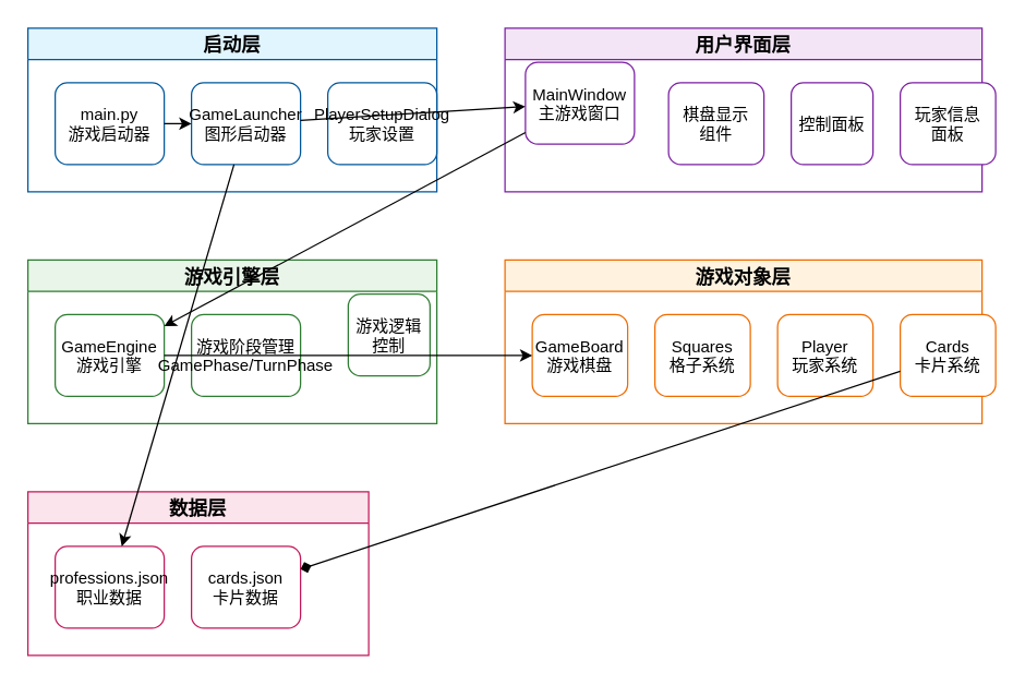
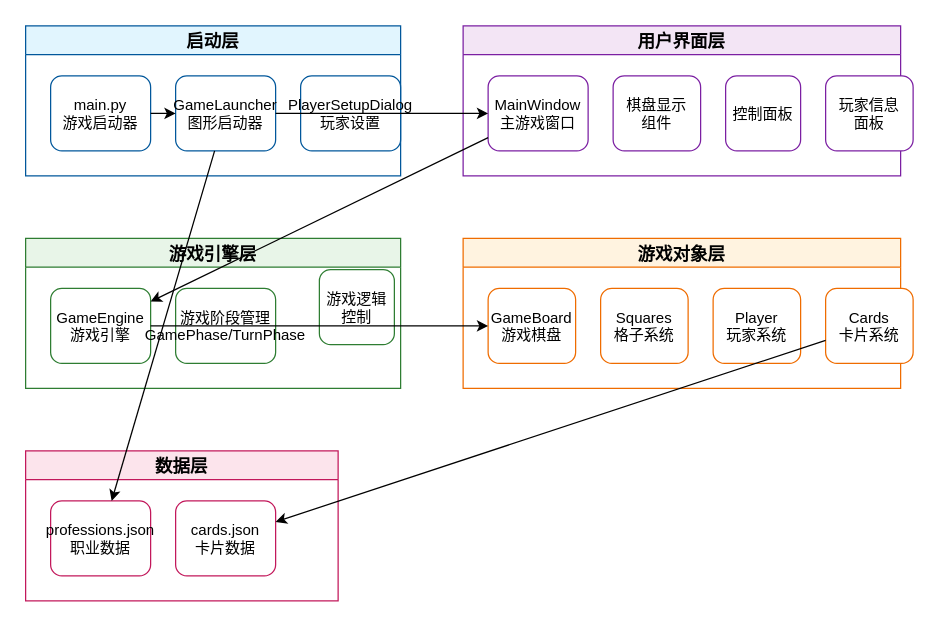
  <mxCell id="0" />
  <mxCell id="1" parent="0" />
  <mxCell id="2" value="启动层" style="swimlane;fillColor=#e1f5fe;strokeColor=#01579b;fontStyle=1;fontSize=14;" vertex="1" parent="1"><mxGeometry x="20" y="20" width="300" height="120" as="geometry" /></mxCell>
  <mxCell id="3" value="main.py&#10;游戏启动器" style="rounded=1;fillColor=#ffffff;strokeColor=#01579b;" vertex="1" parent="2"><mxGeometry x="20" y="40" width="80" height="60" as="geometry" /></mxCell>
  <mxCell id="4" value="GameLauncher&#10;图形启动器" style="rounded=1;fillColor=#ffffff;strokeColor=#01579b;" vertex="1" parent="2"><mxGeometry x="120" y="40" width="80" height="60" as="geometry" /></mxCell>
  <mxCell id="5" value="PlayerSetupDialog&#10;玩家设置" style="rounded=1;fillColor=#ffffff;strokeColor=#01579b;" vertex="1" parent="2"><mxGeometry x="220" y="40" width="80" height="60" as="geometry" /></mxCell>
  <mxCell id="6" value="用户界面层" style="swimlane;fillColor=#f3e5f5;strokeColor=#7b1fa2;fontStyle=1;fontSize=14;" vertex="1" parent="1"><mxGeometry x="370" y="20" width="350" height="120" as="geometry" /></mxCell>
- <mxCell id="7" value="MainWindow&#10;主游戏窗口" style="rounded=1;fillColor=#ffffff;strokeColor=#7b1fa2;" vertex="1" parent="6"><mxGeometry x="15" y="25" width="80" height="60" as="geometry" /></mxCell>
+ <mxCell id="7" value="MainWindow&#10;主游戏窗口" style="rounded=1;fillColor=#ffffff;strokeColor=#7b1fa2;" vertex="1" parent="6"><mxGeometry x="20" y="40" width="80" height="60" as="geometry" /></mxCell>
  <mxCell id="8" value="棋盘显示&#10;组件" style="rounded=1;fillColor=#ffffff;strokeColor=#7b1fa2;" vertex="1" parent="6"><mxGeometry x="120" y="40" width="70" height="60" as="geometry" /></mxCell>
  <mxCell id="9" value="控制面板" style="rounded=1;fillColor=#ffffff;strokeColor=#7b1fa2;" vertex="1" parent="6"><mxGeometry x="210" y="40" width="60" height="60" as="geometry" /></mxCell>
  <mxCell id="10" value="玩家信息&#10;面板" style="rounded=1;fillColor=#ffffff;strokeColor=#7b1fa2;" vertex="1" parent="6"><mxGeometry x="290" y="40" width="70" height="60" as="geometry" /></mxCell>
  <mxCell id="11" value="游戏引擎层" style="swimlane;fillColor=#e8f5e8;strokeColor=#2e7d32;fontStyle=1;fontSize=14;" vertex="1" parent="1"><mxGeometry x="20" y="190" width="300" height="120" as="geometry" /></mxCell>
  <mxCell id="12" value="GameEngine&#10;游戏引擎" style="rounded=1;fillColor=#ffffff;strokeColor=#2e7d32;" vertex="1" parent="11"><mxGeometry x="20" y="40" width="80" height="60" as="geometry" /></mxCell>
  <mxCell id="13" value="游戏阶段管理&#10;GamePhase/TurnPhase" style="rounded=1;fillColor=#ffffff;strokeColor=#2e7d32;" vertex="1" parent="11"><mxGeometry x="120" y="40" width="80" height="60" as="geometry" /></mxCell>
  <mxCell id="14" value="游戏逻辑&#10;控制" style="rounded=1;fillColor=#ffffff;strokeColor=#2e7d32;" vertex="1" parent="11"><mxGeometry x="235" y="25" width="60" height="60" as="geometry" /></mxCell>
  <mxCell id="15" value="游戏对象层" style="swimlane;fillColor=#fff3e0;strokeColor=#ef6c00;fontStyle=1;fontSize=14;" vertex="1" parent="1"><mxGeometry x="370" y="190" width="350" height="120" as="geometry" /></mxCell>
  <mxCell id="16" value="GameBoard&#10;游戏棋盘" style="rounded=1;fillColor=#ffffff;strokeColor=#ef6c00;" vertex="1" parent="15"><mxGeometry x="20" y="40" width="70" height="60" as="geometry" /></mxCell>
  <mxCell id="17" value="Squares&#10;格子系统" style="rounded=1;fillColor=#ffffff;strokeColor=#ef6c00;" vertex="1" parent="15"><mxGeometry x="110" y="40" width="70" height="60" as="geometry" /></mxCell>
  <mxCell id="18" value="Player&#10;玩家系统" style="rounded=1;fillColor=#ffffff;strokeColor=#ef6c00;" vertex="1" parent="15"><mxGeometry x="200" y="40" width="70" height="60" as="geometry" /></mxCell>
  <mxCell id="19" value="Cards&#10;卡片系统" style="rounded=1;fillColor=#ffffff;strokeColor=#ef6c00;" vertex="1" parent="15"><mxGeometry x="290" y="40" width="70" height="60" as="geometry" /></mxCell>
  <mxCell id="20" value="数据层" style="swimlane;fillColor=#fce4ec;strokeColor=#c2185b;fontStyle=1;fontSize=14;" vertex="1" parent="1"><mxGeometry x="20" y="360" width="250" height="120" as="geometry" /></mxCell>
  <mxCell id="21" value="professions.json&#10;职业数据" style="rounded=1;fillColor=#ffffff;strokeColor=#c2185b;" vertex="1" parent="20"><mxGeometry x="20" y="40" width="80" height="60" as="geometry" /></mxCell>
  <mxCell id="22" value="cards.json&#10;卡片数据" style="rounded=1;fillColor=#ffffff;strokeColor=#c2185b;" vertex="1" parent="20"><mxGeometry x="120" y="40" width="80" height="60" as="geometry" /></mxCell>
  <mxCell id="23" edge="1" parent="1" source="3" target="4"><mxGeometry relative="1" as="geometry" /></mxCell>
  <mxCell id="24" edge="1" parent="1" source="4" target="7"><mxGeometry relative="1" as="geometry" /></mxCell>
  <mxCell id="25" edge="1" parent="1" source="7" target="12"><mxGeometry relative="1" as="geometry" /></mxCell>
  <mxCell id="26" edge="1" parent="1" source="12" target="16"><mxGeometry relative="1" as="geometry" /></mxCell>
  <mxCell id="27" edge="1" parent="1" source="4" target="21"><mxGeometry relative="1" as="geometry" /></mxCell>
- <mxCell id="28" edge="1" parent="1" source="19" target="22" style="endArrow=diamond;"><mxGeometry relative="1" as="geometry" /></mxCell>
+ <mxCell id="28" edge="1" parent="1" source="19" target="22"><mxGeometry relative="1" as="geometry" /></mxCell>
